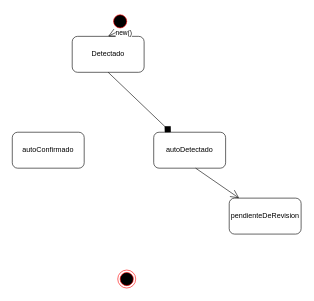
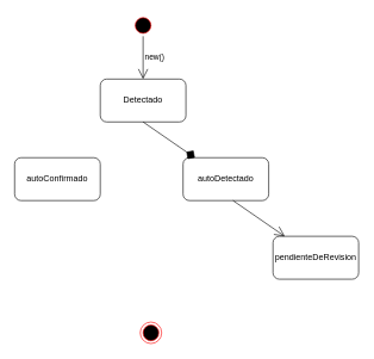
  <mxCell id="0" />
  <mxCell id="1" parent="0" />
- <mxCell id="2" value="Detectado" style="rounded=1;whiteSpace=wrap;html=1;" vertex="1" parent="1"><mxGeometry x="120" y="60" width="120" height="60" as="geometry" /></mxCell>
+ <mxCell id="2" value="Detectado" style="rounded=1;whiteSpace=wrap;html=1;" vertex="1" parent="1"><mxGeometry x="140" y="110" width="120" height="60" as="geometry" /></mxCell>
  <mxCell id="3" value="autoConfirmado" style="rounded=1;whiteSpace=wrap;html=1;" vertex="1" parent="1"><mxGeometry x="20" y="220" width="120" height="60" as="geometry" /></mxCell>
  <mxCell id="4" value="" style="ellipse;html=1;shape=endState;fillColor=#000000;strokeColor=#ff0000;" vertex="1" parent="1"><mxGeometry x="196" y="450" width="30" height="30" as="geometry" /></mxCell>
  <mxCell id="5" value="" style="ellipse;html=1;shape=startState;fillColor=#000000;strokeColor=#ff0000;" vertex="1" parent="1"><mxGeometry x="185" y="20" width="30" height="30" as="geometry" /></mxCell>
  <mxCell id="6" value="" style="endArrow=open;endFill=1;endSize=12;html=1;rounded=0;exitX=0.5;exitY=1;exitDx=0;exitDy=0;entryX=0.5;entryY=0;entryDx=0;entryDy=0;" edge="1" parent="1" source="5" target="2"><mxGeometry width="160" relative="1" as="geometry"><mxPoint x="196" y="40" as="sourcePoint" /><mxPoint x="356" y="40" as="targetPoint" /></mxGeometry></mxCell>
  <mxCell id="7" value="&lt;div&gt;new()&lt;/div&gt;" style="edgeLabel;html=1;align=center;verticalAlign=middle;resizable=0;points=[];" vertex="1" connectable="0" parent="6"><mxGeometry x="-0.033" y="-1" relative="1" as="geometry"><mxPoint x="16" as="offset" /></mxGeometry></mxCell>
  <mxCell id="8" value="autoDetectado" style="rounded=1;whiteSpace=wrap;html=1;" vertex="1" parent="1"><mxGeometry x="256" y="220" width="120" height="60" as="geometry" /></mxCell>
  <mxCell id="9" value="" style="endArrow=diamond;endFill=1;endSize=12;html=1;rounded=0;exitX=0.5;exitY=1;exitDx=0;exitDy=0;" edge="1" parent="1" target="8" source="2"><mxGeometry width="160" relative="1" as="geometry"><mxPoint x="210" y="180" as="sourcePoint" /><mxPoint x="366" y="180" as="targetPoint" /></mxGeometry></mxCell>
  <mxCell id="10" value="pendienteDeRevision" style="rounded=1;whiteSpace=wrap;html=1;" vertex="1" parent="1"><mxGeometry x="382" y="330" width="120" height="60" as="geometry" /></mxCell>
  <mxCell id="11" value="" style="endArrow=open;endFill=1;endSize=12;html=1;rounded=0;exitX=0.5;exitY=1;exitDx=0;exitDy=0;" edge="1" parent="1" target="10"><mxGeometry width="160" relative="1" as="geometry"><mxPoint x="326" y="280" as="sourcePoint" /><mxPoint x="492" y="290" as="targetPoint" /></mxGeometry></mxCell>
